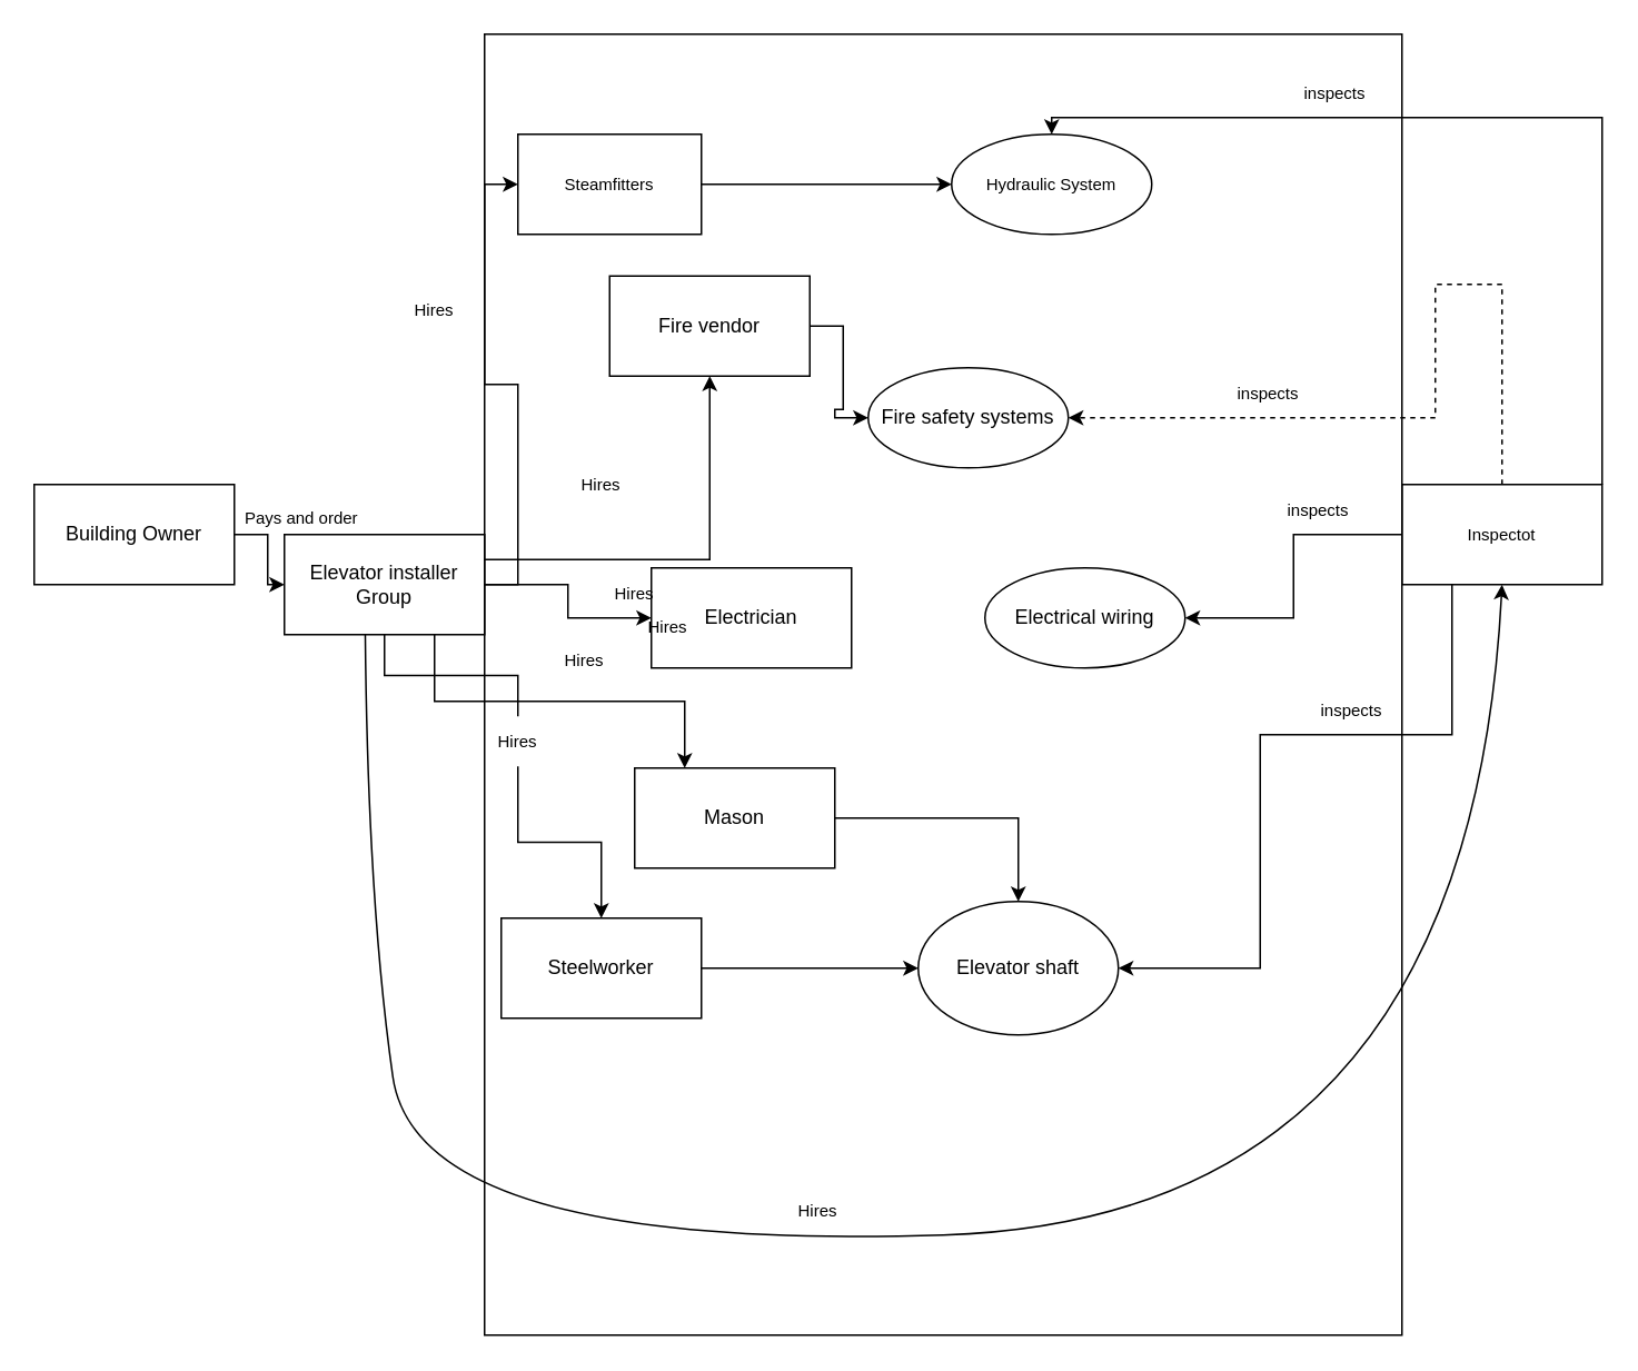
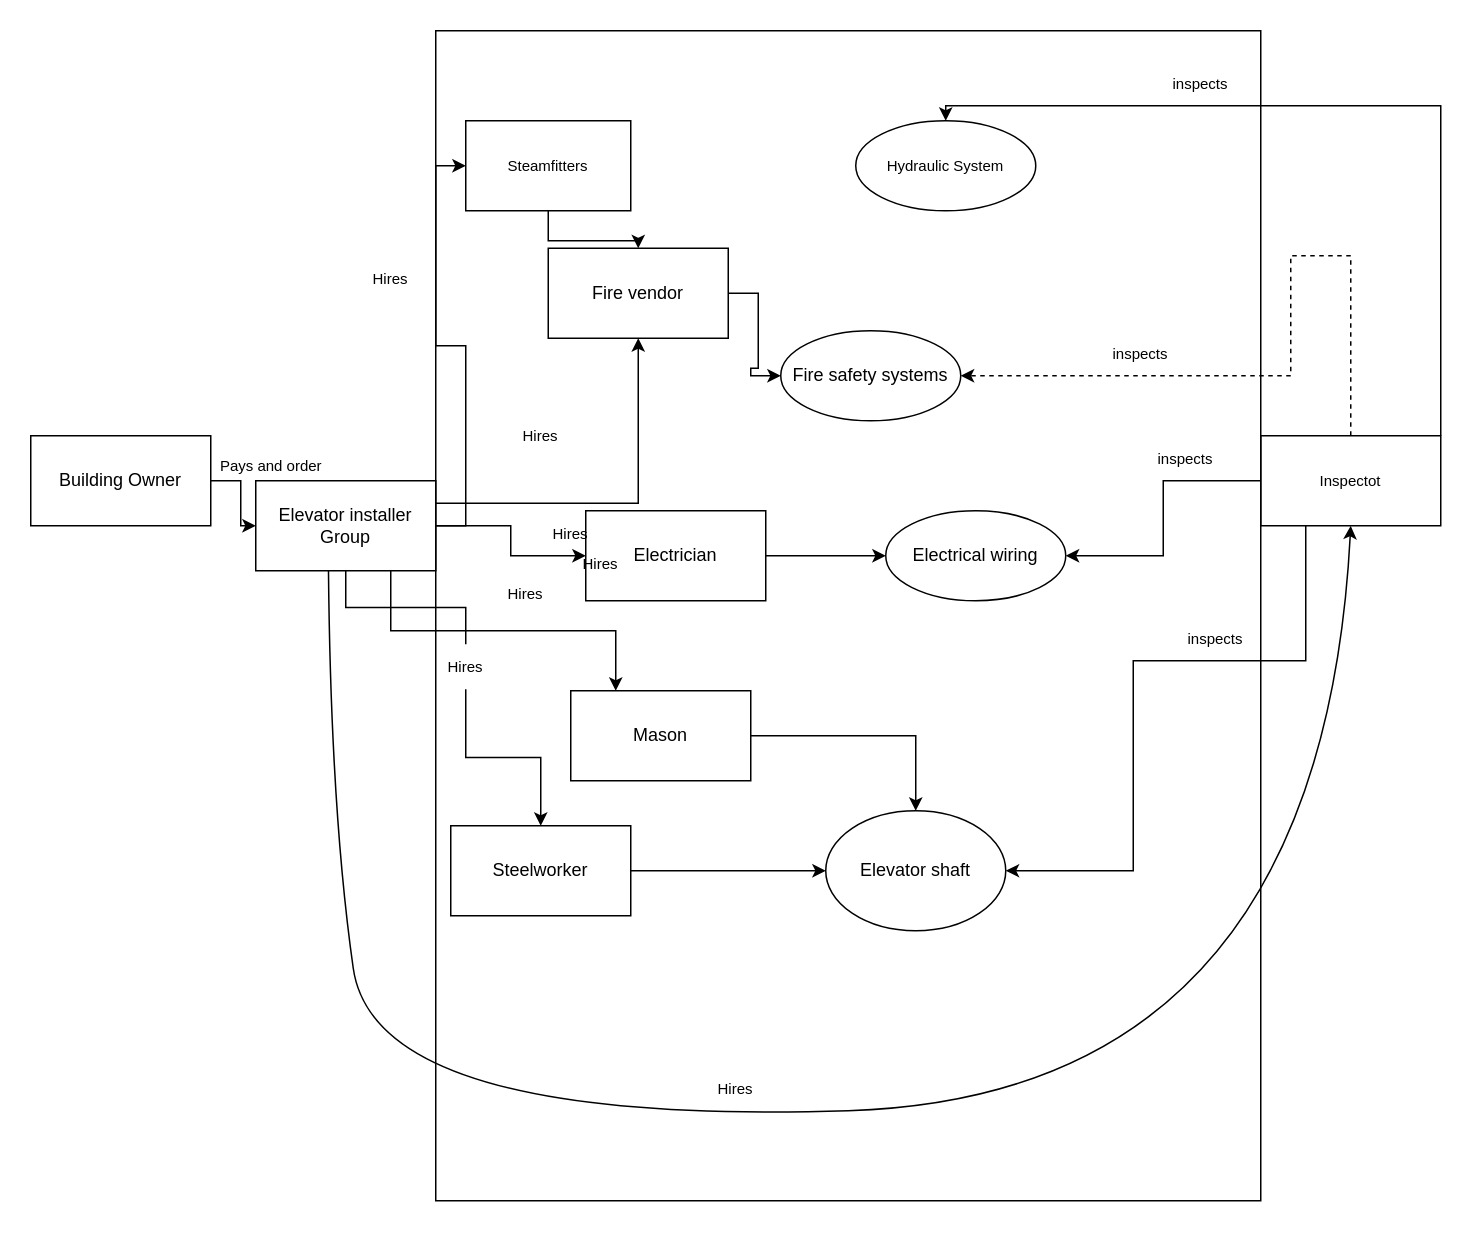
  <mxCell id="0" />
  <mxCell id="1" parent="0" />
  <mxCell id="2" value="" style="edgeStyle=orthogonalEdgeStyle;rounded=0;orthogonalLoop=1;jettySize=auto;html=1;" edge="1" parent="1" source="3" target="9"><mxGeometry relative="1" as="geometry" /></mxCell>
  <mxCell id="3" value="Building Owner" style="rounded=0;whiteSpace=wrap;html=1;" vertex="1" parent="1"><mxGeometry x="20" y="290" width="120" height="60" as="geometry" /></mxCell>
  <mxCell id="4" value="" style="edgeStyle=orthogonalEdgeStyle;rounded=0;orthogonalLoop=1;jettySize=auto;html=1;" edge="1" parent="1" source="9" target="11"><mxGeometry relative="1" as="geometry" /></mxCell>
  <mxCell id="5" style="edgeStyle=orthogonalEdgeStyle;rounded=0;orthogonalLoop=1;jettySize=auto;html=1;exitX=1;exitY=0.25;exitDx=0;exitDy=0;entryX=0.5;entryY=1;entryDx=0;entryDy=0;" edge="1" parent="1" source="9" target="13"><mxGeometry relative="1" as="geometry" /></mxCell>
  <mxCell id="6" style="edgeStyle=orthogonalEdgeStyle;rounded=0;orthogonalLoop=1;jettySize=auto;html=1;exitX=0.75;exitY=1;exitDx=0;exitDy=0;entryX=0.25;entryY=0;entryDx=0;entryDy=0;" edge="1" parent="1" source="9" target="15"><mxGeometry relative="1" as="geometry"><mxPoint x="370" y="470" as="targetPoint" /></mxGeometry></mxCell>
  <mxCell id="7" style="edgeStyle=orthogonalEdgeStyle;rounded=0;orthogonalLoop=1;jettySize=auto;html=1;exitX=0.5;exitY=1;exitDx=0;exitDy=0;startArrow=none;" edge="1" parent="1" source="32" target="17"><mxGeometry relative="1" as="geometry"><mxPoint x="340" y="550" as="targetPoint" /></mxGeometry></mxCell>
  <mxCell id="8" style="edgeStyle=orthogonalEdgeStyle;rounded=0;orthogonalLoop=1;jettySize=auto;html=1;fontSize=10;entryX=0;entryY=0.5;entryDx=0;entryDy=0;" edge="1" parent="1" source="9" target="23"><mxGeometry relative="1" as="geometry"><mxPoint x="310" y="110" as="targetPoint" /></mxGeometry></mxCell>
  <mxCell id="9" value="Elevator installer&lt;br&gt;Group" style="whiteSpace=wrap;html=1;rounded=0;" vertex="1" parent="1"><mxGeometry x="170" y="320" width="120" height="60" as="geometry" /></mxCell>
+ <mxCell id="10" value="" style="edgeStyle=orthogonalEdgeStyle;rounded=0;orthogonalLoop=1;jettySize=auto;html=1;" edge="1" parent="1" source="11" target="19"><mxGeometry relative="1" as="geometry" /></mxCell>
  <mxCell id="11" value="Electrician" style="whiteSpace=wrap;html=1;rounded=0;" vertex="1" parent="1"><mxGeometry x="390" y="340" width="120" height="60" as="geometry" /></mxCell>
  <mxCell id="12" value="" style="edgeStyle=orthogonalEdgeStyle;rounded=0;orthogonalLoop=1;jettySize=auto;html=1;" edge="1" parent="1" source="13" target="20"><mxGeometry relative="1" as="geometry" /></mxCell>
  <mxCell id="13" value="Fire vendor" style="rounded=0;whiteSpace=wrap;html=1;" vertex="1" parent="1"><mxGeometry x="365" y="165" width="120" height="60" as="geometry" /></mxCell>
  <mxCell id="14" style="edgeStyle=orthogonalEdgeStyle;rounded=0;orthogonalLoop=1;jettySize=auto;html=1;entryX=0.5;entryY=0;entryDx=0;entryDy=0;" edge="1" parent="1" source="15" target="18"><mxGeometry relative="1" as="geometry" /></mxCell>
  <mxCell id="15" value="Mason" style="rounded=0;whiteSpace=wrap;html=1;" vertex="1" parent="1"><mxGeometry x="380" y="460" width="120" height="60" as="geometry" /></mxCell>
  <mxCell id="16" style="edgeStyle=orthogonalEdgeStyle;rounded=0;orthogonalLoop=1;jettySize=auto;html=1;entryX=0;entryY=0.5;entryDx=0;entryDy=0;" edge="1" parent="1" source="17" target="18"><mxGeometry relative="1" as="geometry" /></mxCell>
  <mxCell id="17" value="Steelworker" style="rounded=0;whiteSpace=wrap;html=1;" vertex="1" parent="1"><mxGeometry x="300" y="550" width="120" height="60" as="geometry" /></mxCell>
  <mxCell id="18" value="Elevator shaft" style="ellipse;whiteSpace=wrap;html=1;" vertex="1" parent="1"><mxGeometry x="550" y="540" width="120" height="80" as="geometry" /></mxCell>
  <mxCell id="19" value="Electrical wiring" style="ellipse;whiteSpace=wrap;html=1;rounded=0;" vertex="1" parent="1"><mxGeometry x="590" y="340" width="120" height="60" as="geometry" /></mxCell>
  <mxCell id="20" value="Fire safety systems" style="ellipse;whiteSpace=wrap;html=1;rounded=0;" vertex="1" parent="1"><mxGeometry x="520" y="220" width="120" height="60" as="geometry" /></mxCell>
  <mxCell id="21" value="&lt;font style=&quot;font-size: 10px;&quot;&gt;Pays and order&lt;/font&gt;" style="text;html=1;align=center;verticalAlign=middle;resizable=0;points=[];autosize=1;strokeColor=none;fillColor=none;" vertex="1" parent="1"><mxGeometry x="135" y="295" width="90" height="30" as="geometry" /></mxCell>
- <mxCell id="22" value="" style="edgeStyle=orthogonalEdgeStyle;rounded=0;orthogonalLoop=1;jettySize=auto;html=1;fontSize=10;" edge="1" parent="1" source="23" target="24"><mxGeometry relative="1" as="geometry" /></mxCell>
+ <mxCell id="22" value="" style="edgeStyle=orthogonalEdgeStyle;rounded=0;orthogonalLoop=1;jettySize=auto;html=1;fontSize=10;" edge="1" parent="1" source="23" target="13"><mxGeometry relative="1" as="geometry" /></mxCell>
  <mxCell id="23" value="Steamfitters" style="rounded=0;whiteSpace=wrap;html=1;fontSize=10;" vertex="1" parent="1"><mxGeometry x="310" y="80" width="110" height="60" as="geometry" /></mxCell>
  <mxCell id="24" value="Hydraulic System" style="ellipse;whiteSpace=wrap;html=1;fontSize=10;rounded=0;" vertex="1" parent="1"><mxGeometry x="570" y="80" width="120" height="60" as="geometry" /></mxCell>
  <mxCell id="25" style="edgeStyle=orthogonalEdgeStyle;rounded=0;orthogonalLoop=1;jettySize=auto;html=1;fontSize=10;" edge="1" parent="1" source="29" target="24"><mxGeometry relative="1" as="geometry"><mxPoint x="900" y="70" as="targetPoint" /><Array as="points"><mxPoint x="960" y="70" /><mxPoint x="630" y="70" /></Array></mxGeometry></mxCell>
  <mxCell id="26" style="edgeStyle=orthogonalEdgeStyle;rounded=0;orthogonalLoop=1;jettySize=auto;html=1;fontSize=10;entryX=1;entryY=0.5;entryDx=0;entryDy=0;dashed=1;" edge="1" parent="1" source="29" target="20"><mxGeometry relative="1" as="geometry"><mxPoint x="860" y="150" as="targetPoint" /><Array as="points"><mxPoint x="900" y="170" /><mxPoint x="860" y="170" /><mxPoint x="860" y="250" /></Array></mxGeometry></mxCell>
  <mxCell id="27" style="edgeStyle=orthogonalEdgeStyle;rounded=0;orthogonalLoop=1;jettySize=auto;html=1;entryX=1;entryY=0.5;entryDx=0;entryDy=0;fontSize=10;" edge="1" parent="1" source="29" target="19"><mxGeometry relative="1" as="geometry" /></mxCell>
  <mxCell id="28" style="edgeStyle=orthogonalEdgeStyle;rounded=0;orthogonalLoop=1;jettySize=auto;html=1;entryX=1;entryY=0.5;entryDx=0;entryDy=0;fontSize=10;" edge="1" parent="1" source="29" target="18"><mxGeometry relative="1" as="geometry"><Array as="points"><mxPoint x="870" y="440" /><mxPoint x="755" y="440" /><mxPoint x="755" y="580" /></Array></mxGeometry></mxCell>
  <mxCell id="29" value="Inspectot" style="rounded=0;whiteSpace=wrap;html=1;fontSize=10;" vertex="1" parent="1"><mxGeometry x="840" y="290" width="120" height="60" as="geometry" /></mxCell>
  <mxCell id="30" value="" style="curved=1;endArrow=classic;html=1;rounded=0;fontSize=10;exitX=0.404;exitY=0.992;exitDx=0;exitDy=0;entryX=0.5;entryY=1;entryDx=0;entryDy=0;exitPerimeter=0;" edge="1" parent="1" source="9" target="29"><mxGeometry width="50" height="50" relative="1" as="geometry"><mxPoint x="140" y="450" as="sourcePoint" /><mxPoint x="900" y="700" as="targetPoint" /><Array as="points"><mxPoint x="220" y="540" /><mxPoint x="250" y="750" /><mxPoint x="880" y="730" /></Array></mxGeometry></mxCell>
  <mxCell id="31" value="Hires" style="text;html=1;strokeColor=none;fillColor=none;align=center;verticalAlign=middle;whiteSpace=wrap;rounded=0;fontSize=10;" vertex="1" parent="1"><mxGeometry x="460" y="710" width="60" height="30" as="geometry" /></mxCell>
  <mxCell id="32" value="Hires" style="text;html=1;strokeColor=none;fillColor=none;align=center;verticalAlign=middle;whiteSpace=wrap;rounded=0;fontSize=10;" vertex="1" parent="1"><mxGeometry x="280" y="429" width="60" height="30" as="geometry" /></mxCell>
  <mxCell id="33" value="" style="edgeStyle=orthogonalEdgeStyle;rounded=0;orthogonalLoop=1;jettySize=auto;html=1;exitX=0.5;exitY=1;exitDx=0;exitDy=0;endArrow=none;" edge="1" parent="1" source="9" target="32"><mxGeometry relative="1" as="geometry"><mxPoint x="360.059" y="550" as="targetPoint" /><mxPoint x="280" y="350" as="sourcePoint" /></mxGeometry></mxCell>
  <mxCell id="34" value="Hires" style="text;html=1;strokeColor=none;fillColor=none;align=center;verticalAlign=middle;whiteSpace=wrap;rounded=0;fontSize=10;" vertex="1" parent="1"><mxGeometry x="320" y="380" width="60" height="30" as="geometry" /></mxCell>
  <mxCell id="35" value="Hires" style="text;html=1;strokeColor=none;fillColor=none;align=center;verticalAlign=middle;whiteSpace=wrap;rounded=0;fontSize=10;" vertex="1" parent="1"><mxGeometry x="360" y="340" width="40" height="30" as="geometry" /></mxCell>
  <mxCell id="36" value="Hires" style="text;html=1;strokeColor=none;fillColor=none;align=center;verticalAlign=middle;whiteSpace=wrap;rounded=0;fontSize=10;" vertex="1" parent="1"><mxGeometry x="340" y="280" width="40" height="20" as="geometry" /></mxCell>
  <mxCell id="37" value="Hires" style="text;html=1;strokeColor=none;fillColor=none;align=center;verticalAlign=middle;whiteSpace=wrap;rounded=0;fontSize=10;" vertex="1" parent="1"><mxGeometry x="380" y="360" width="40" height="30" as="geometry" /></mxCell>
  <mxCell id="38" value="Hires" style="text;html=1;strokeColor=none;fillColor=none;align=center;verticalAlign=middle;whiteSpace=wrap;rounded=0;fontSize=10;" vertex="1" parent="1"><mxGeometry x="240" y="170" width="40" height="30" as="geometry" /></mxCell>
  <mxCell id="39" value="inspects" style="text;html=1;strokeColor=none;fillColor=none;align=center;verticalAlign=middle;whiteSpace=wrap;rounded=0;fontSize=10;" vertex="1" parent="1"><mxGeometry x="770" y="40" width="60" height="30" as="geometry" /></mxCell>
  <mxCell id="40" value="inspects" style="text;html=1;strokeColor=none;fillColor=none;align=center;verticalAlign=middle;whiteSpace=wrap;rounded=0;fontSize=10;" vertex="1" parent="1"><mxGeometry x="730" y="220" width="60" height="30" as="geometry" /></mxCell>
  <mxCell id="41" value="inspects" style="text;html=1;strokeColor=none;fillColor=none;align=center;verticalAlign=middle;whiteSpace=wrap;rounded=0;fontSize=10;" vertex="1" parent="1"><mxGeometry x="760" y="290" width="60" height="30" as="geometry" /></mxCell>
  <mxCell id="42" value="inspects" style="text;html=1;strokeColor=none;fillColor=none;align=center;verticalAlign=middle;whiteSpace=wrap;rounded=0;fontSize=10;" vertex="1" parent="1"><mxGeometry x="780" y="410" width="60" height="30" as="geometry" /></mxCell>
  <mxCell id="43" value="" style="rounded=0;whiteSpace=wrap;html=1;fontSize=10;fillColor=none;" vertex="1" parent="1"><mxGeometry x="290" y="20" width="550" height="780" as="geometry" /></mxCell>
